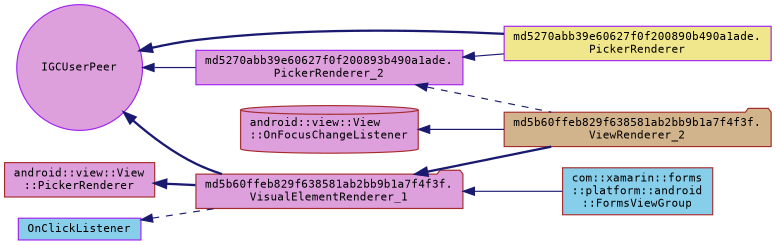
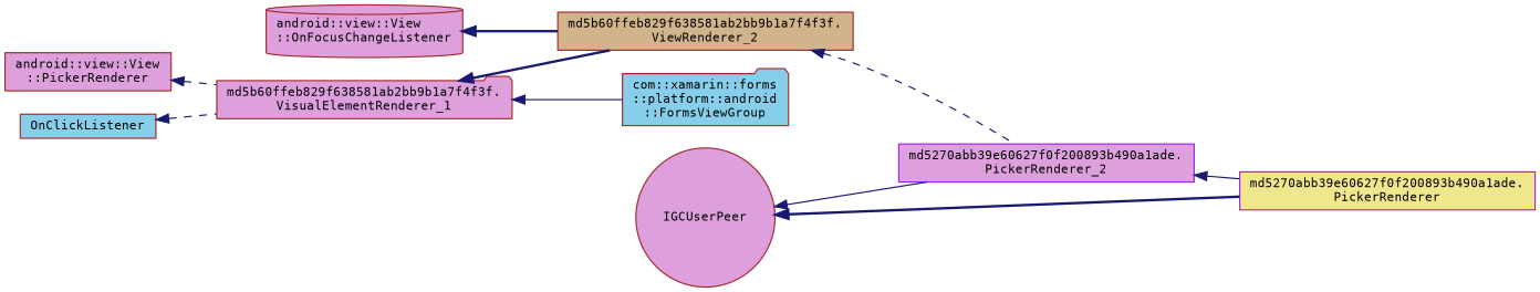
  digraph {
    fontname="DejaVu Sans Mono"
    rankdir=LR
    node [color=brown fillcolor=plum fontname="DejaVu Sans Mono" fontsize=10 shape=box style=filled]
    edge [color=midnightblue dir=back fontname="DejaVu Sans Mono" fontsize=10 labelfontname=Helvetica labelfontsize=10 style=bold]
-   n1 [color=purple fillcolor=khaki fontcolor=black height=0.2 label="md5270abb39e60627f0f200890b490a1ade.\lPickerRenderer" width=0.4]
+   n1 [color=purple fillcolor=khaki fontcolor=black height=0.2 label="md5270abb39e60627f0f200893b490a1ade.\lPickerRenderer" width=0.4]
    n2 [color=purple height=0.2 label="md5270abb39e60627f0f200893b490a1ade.\lPickerRenderer_2" width=0.4]
-   n3 [fillcolor=tan height=0.2 label="md5b60ffeb829f638581ab2bb9b1a7f4f3f.\lViewRenderer_2" shape=folder width=0.4]
+   n3 [fillcolor=tan height=0.2 label="md5b60ffeb829f638581ab2bb9b1a7f4f3f.\lViewRenderer_2" width=0.4]
    n4 [height=0.2 label="md5b60ffeb829f638581ab2bb9b1a7f4f3f.\lVisualElementRenderer_1" shape=folder width=0.4]
-   n5 [fillcolor=skyblue height=0.2 label="com::xamarin::forms\l::platform::android\l::FormsViewGroup" width=0.4]
-   n6 [color=purple height=0.2 label=IGCUserPeer shape=circle width=0.4]
+   n5 [fillcolor=skyblue height=0.2 label="com::xamarin::forms\l::platform::android\l::FormsViewGroup" shape=folder width=0.4]
+   n6 [height=0.2 label=IGCUserPeer shape=circle width=0.4]
    n7 [height=0.2 label="android::view::View\l::PickerRenderer" width=0.4]
-   n8 [color=purple fillcolor=skyblue height=0.2 label=OnClickListener width=0.4]
+   n8 [fillcolor=skyblue height=0.2 label=OnClickListener width=0.4]
    n9 [height=0.2 label="android::view::View\l::OnFocusChangeListener" shape=cylinder width=0.4]
    n2 -> n1 [style=solid]
-   n2 -> n3 [style=dashed]
+   n3 -> n2 [style=dashed]
    n4 -> n3
    n4 -> n5 [style=solid]
    n6 -> n1
    n6 -> n2 [style=solid]
-   n6 -> n4
-   n7 -> n4
+   n7 -> n4 [style=dashed]
    n8 -> n4 [style=dashed]
-   n9 -> n3 [style=solid]
+   n9 -> n3
  }
